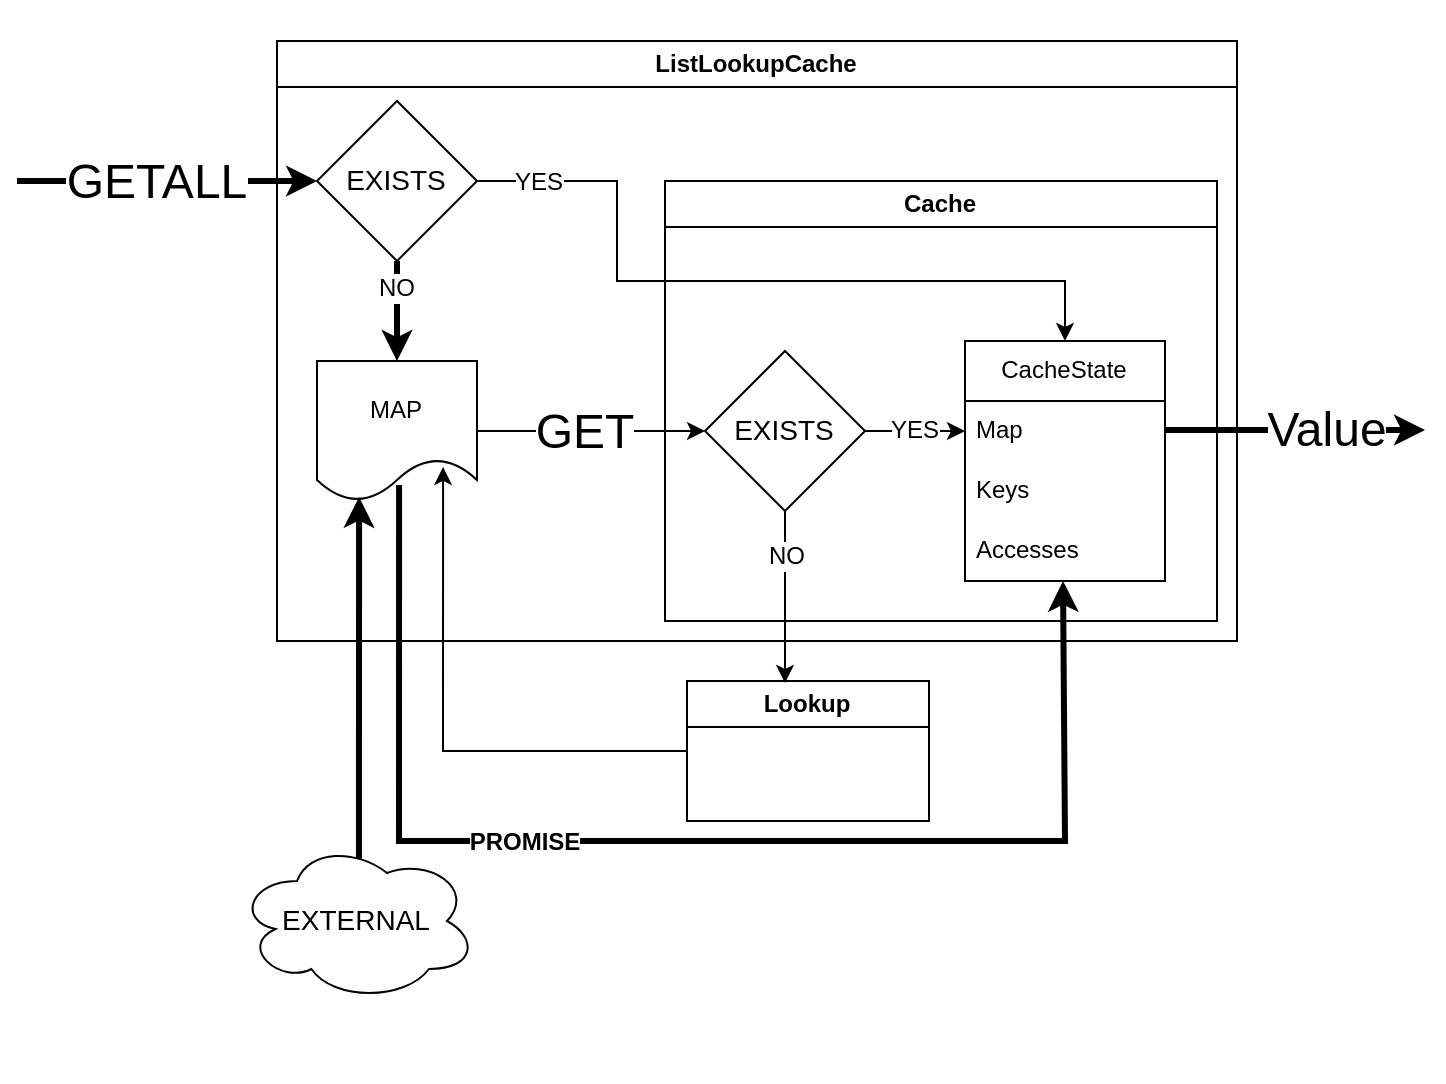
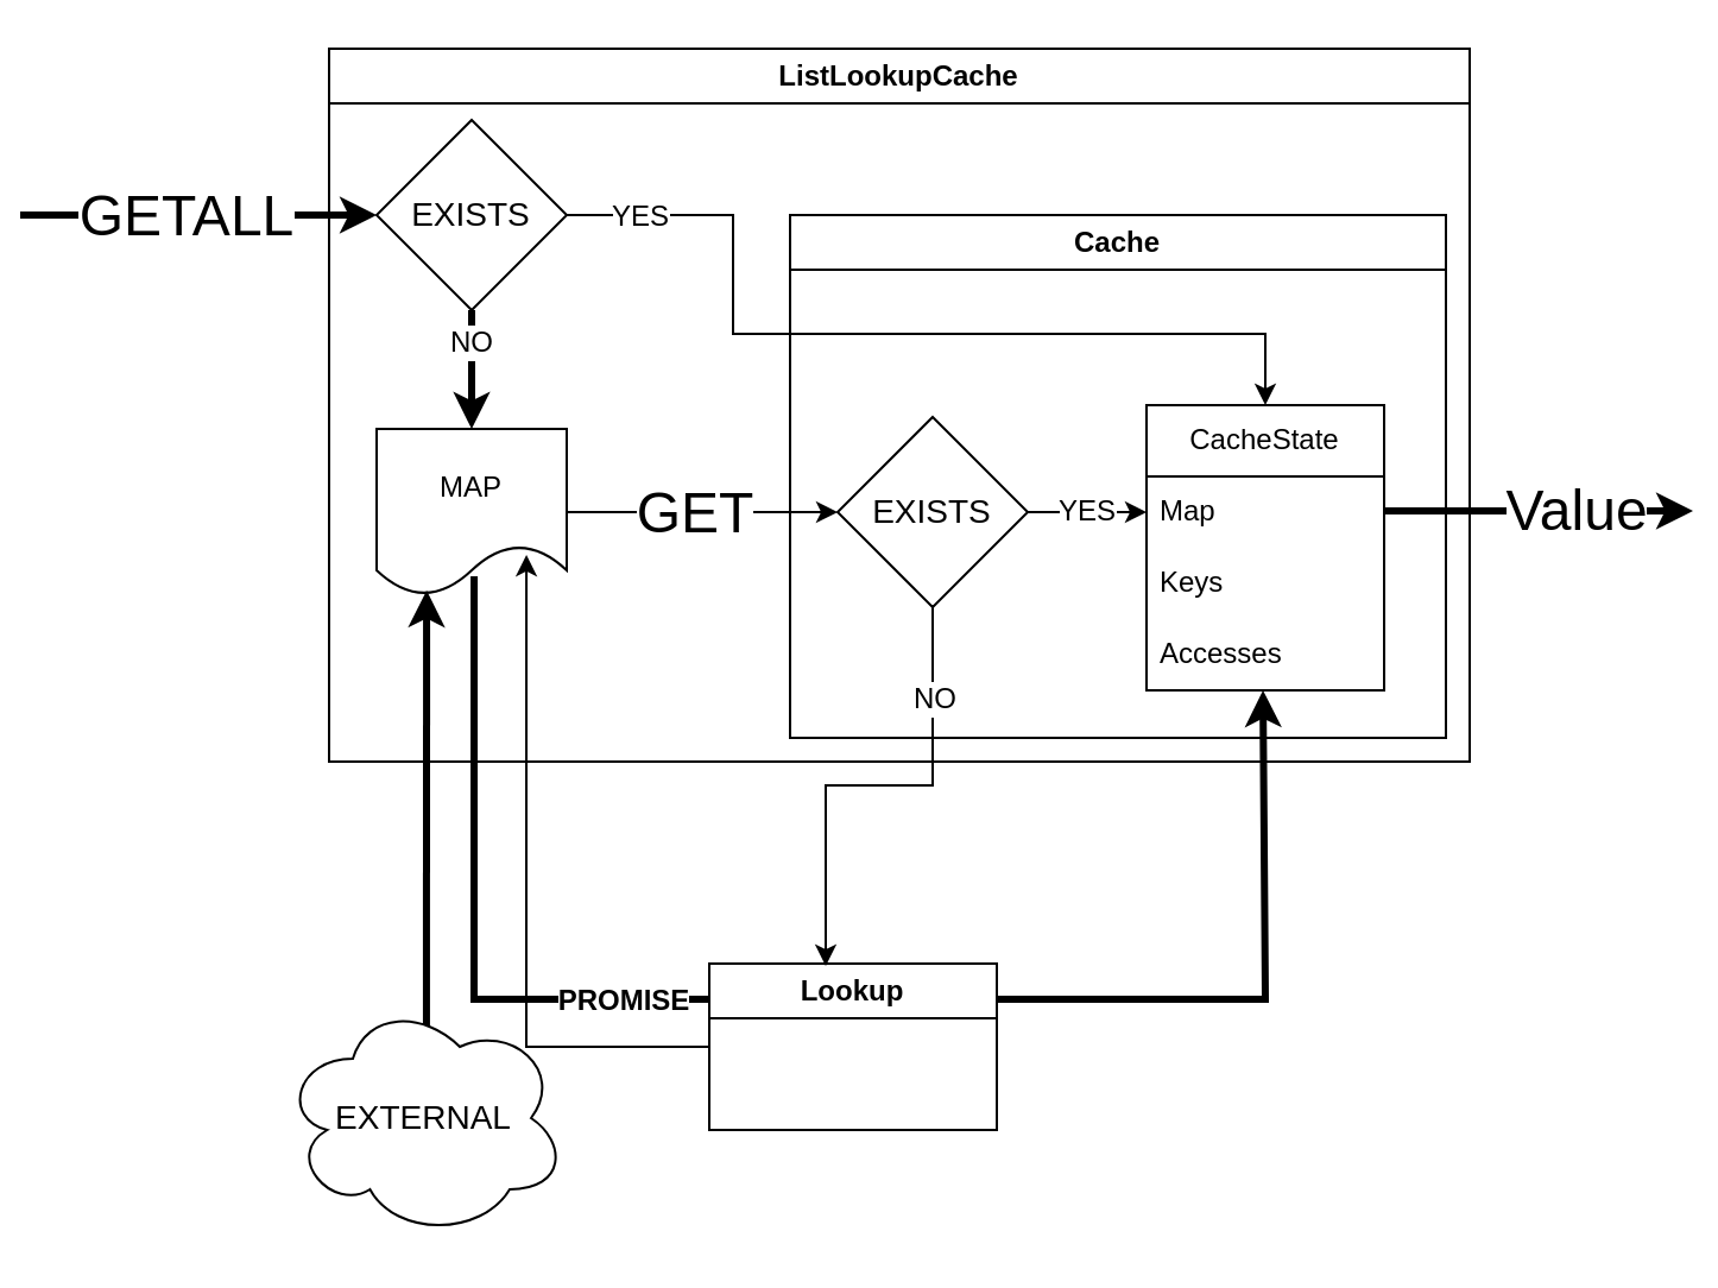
  <mxCell id="0" />
  <mxCell id="1" parent="0" />
  <mxCell id="2" value="ListLookupCache" style="swimlane;whiteSpace=wrap;html=1;" parent="1" vertex="1"><mxGeometry x="40" y="20" width="480" height="300" as="geometry" /></mxCell>
  <mxCell id="3" style="edgeStyle=orthogonalEdgeStyle;rounded=0;orthogonalLoop=1;jettySize=auto;html=1;entryX=0;entryY=0.5;entryDx=0;entryDy=0;strokeWidth=3;" parent="2" target="10" edge="1"><mxGeometry relative="1" as="geometry"><mxPoint x="-130" y="70" as="sourcePoint" /><Array as="points"><mxPoint x="-130" y="70" /></Array></mxGeometry></mxCell>
  <mxCell id="4" value="GETALL" style="edgeLabel;html=1;align=center;verticalAlign=middle;resizable=0;points=[];fontSize=24;" parent="3" vertex="1" connectable="0"><mxGeometry x="0.467" relative="1" as="geometry"><mxPoint x="-40" as="offset" /></mxGeometry></mxCell>
  <mxCell id="5" style="edgeStyle=orthogonalEdgeStyle;rounded=0;orthogonalLoop=1;jettySize=auto;html=1;entryX=0;entryY=0.5;entryDx=0;entryDy=0;exitX=1;exitY=0.5;exitDx=0;exitDy=0;" parent="2" source="11" target="18" edge="1"><mxGeometry relative="1" as="geometry"><mxPoint x="-130" y="280" as="sourcePoint" /><Array as="points" /><mxPoint x="200" y="195" as="targetPoint" /></mxGeometry></mxCell>
  <mxCell id="6" value="GET" style="edgeLabel;html=1;align=center;verticalAlign=middle;resizable=0;points=[];fontSize=24;" parent="5" vertex="1" connectable="0"><mxGeometry x="0.467" relative="1" as="geometry"><mxPoint x="-31" as="offset" /></mxGeometry></mxCell>
  <mxCell id="7" value="NO" style="edgeStyle=orthogonalEdgeStyle;rounded=0;orthogonalLoop=1;jettySize=auto;html=1;exitX=0.5;exitY=1;exitDx=0;exitDy=0;entryX=0.5;entryY=0;entryDx=0;entryDy=0;strokeWidth=3;fontSize=12;" parent="2" source="10" target="11" edge="1"><mxGeometry x="-0.429" relative="1" as="geometry"><mxPoint x="60" y="90" as="sourcePoint" /><mxPoint as="offset" /></mxGeometry></mxCell>
  <mxCell id="8" style="edgeStyle=orthogonalEdgeStyle;rounded=0;orthogonalLoop=1;jettySize=auto;html=1;exitX=1;exitY=0.5;exitDx=0;exitDy=0;entryX=0.5;entryY=0;entryDx=0;entryDy=0;" parent="2" source="10" target="13" edge="1"><mxGeometry relative="1" as="geometry"><Array as="points"><mxPoint x="170" y="70" /><mxPoint x="170" y="120" /><mxPoint x="394" y="120" /></Array></mxGeometry></mxCell>
  <mxCell id="9" value="YES" style="edgeLabel;html=1;align=center;verticalAlign=middle;resizable=0;points=[];fontSize=12;" parent="8" vertex="1" connectable="0"><mxGeometry x="-0.752" relative="1" as="geometry"><mxPoint x="-16" as="offset" /></mxGeometry></mxCell>
  <mxCell id="10" value="EXISTS" style="rhombus;whiteSpace=wrap;html=1;fontSize=14;" parent="2" vertex="1"><mxGeometry x="20" y="30" width="80" height="80" as="geometry" /></mxCell>
  <mxCell id="11" value="MAP" style="shape=document;whiteSpace=wrap;html=1;boundedLbl=1;" parent="2" vertex="1"><mxGeometry x="20" y="160" width="80" height="70" as="geometry" /></mxCell>
  <mxCell id="12" value="Cache" style="swimlane;whiteSpace=wrap;html=1;" parent="2" vertex="1"><mxGeometry x="194" y="70" width="276" height="220" as="geometry" /></mxCell>
  <mxCell id="13" value="CacheState" style="swimlane;fontStyle=0;childLayout=stackLayout;horizontal=1;startSize=30;horizontalStack=0;resizeParent=1;resizeParentMax=0;resizeLast=0;collapsible=1;marginBottom=0;whiteSpace=wrap;html=1;" parent="12" vertex="1"><mxGeometry x="150" y="80" width="100" height="120" as="geometry" /></mxCell>
  <mxCell id="14" value="Map" style="text;strokeColor=none;fillColor=none;align=left;verticalAlign=middle;spacingLeft=4;spacingRight=4;overflow=hidden;points=[[0,0.5],[1,0.5]];portConstraint=eastwest;rotatable=0;whiteSpace=wrap;html=1;" parent="13" vertex="1"><mxGeometry y="30" width="100" height="30" as="geometry" /></mxCell>
  <mxCell id="15" value="Keys" style="text;strokeColor=none;fillColor=none;align=left;verticalAlign=middle;spacingLeft=4;spacingRight=4;overflow=hidden;points=[[0,0.5],[1,0.5]];portConstraint=eastwest;rotatable=0;whiteSpace=wrap;html=1;" parent="13" vertex="1"><mxGeometry y="60" width="100" height="30" as="geometry" /></mxCell>
  <mxCell id="16" value="Accesses" style="text;strokeColor=none;fillColor=none;align=left;verticalAlign=middle;spacingLeft=4;spacingRight=4;overflow=hidden;points=[[0,0.5],[1,0.5]];portConstraint=eastwest;rotatable=0;whiteSpace=wrap;html=1;" parent="13" vertex="1"><mxGeometry y="90" width="100" height="30" as="geometry" /></mxCell>
  <mxCell id="17" value="YES" style="edgeStyle=orthogonalEdgeStyle;rounded=0;orthogonalLoop=1;jettySize=auto;html=1;entryX=0;entryY=0.5;entryDx=0;entryDy=0;fontSize=12;" parent="12" source="18" target="14" edge="1"><mxGeometry relative="1" as="geometry" /></mxCell>
  <mxCell id="18" value="EXISTS" style="rhombus;whiteSpace=wrap;html=1;fontSize=14;" parent="12" vertex="1"><mxGeometry x="20" y="85" width="80" height="80" as="geometry" /></mxCell>
  <mxCell id="19" style="edgeStyle=orthogonalEdgeStyle;rounded=0;orthogonalLoop=1;jettySize=auto;html=1;strokeWidth=3;" edge="1" parent="12"><mxGeometry relative="1" as="geometry"><mxPoint x="250" y="124.5" as="sourcePoint" /><Array as="points"><mxPoint x="310" y="124.5" /></Array><mxPoint x="380" y="124.5" as="targetPoint" /></mxGeometry></mxCell>
  <mxCell id="20" value="Value" style="edgeLabel;html=1;align=center;verticalAlign=middle;resizable=0;points=[];fontSize=24;" vertex="1" connectable="0" parent="19"><mxGeometry x="0.467" relative="1" as="geometry"><mxPoint x="-15" as="offset" /></mxGeometry></mxCell>
  <mxCell id="21" value="" style="edgeStyle=orthogonalEdgeStyle;rounded=0;orthogonalLoop=1;jettySize=auto;html=1;entryX=0.49;entryY=1;entryDx=0;entryDy=0;exitX=0.513;exitY=0.886;exitDx=0;exitDy=0;entryPerimeter=0;exitPerimeter=0;strokeWidth=3;" parent="2" source="11" target="16" edge="1"><mxGeometry relative="1" as="geometry"><mxPoint x="314" y="185" as="sourcePoint" /><mxPoint x="394" y="285" as="targetPoint" /><Array as="points"><mxPoint x="61" y="400" /><mxPoint x="394" y="400" /></Array></mxGeometry></mxCell>
  <mxCell id="22" value="PROMISE" style="edgeLabel;html=1;align=center;verticalAlign=middle;resizable=0;points=[];fontStyle=1;fontSize=12;" parent="21" vertex="1" connectable="0"><mxGeometry x="-0.293" relative="1" as="geometry"><mxPoint x="13" as="offset" /></mxGeometry></mxCell>
  <mxCell id="23" style="edgeStyle=orthogonalEdgeStyle;rounded=0;orthogonalLoop=1;jettySize=auto;html=1;exitX=0;exitY=0.5;exitDx=0;exitDy=0;entryX=0.788;entryY=0.757;entryDx=0;entryDy=0;entryPerimeter=0;" parent="1" source="24" target="11" edge="1"><mxGeometry relative="1" as="geometry" /></mxCell>
- <mxCell id="24" value="Lookup" style="swimlane;whiteSpace=wrap;html=1;" parent="1" vertex="1"><mxGeometry x="245" y="340" width="121" height="70" as="geometry" /></mxCell>
+ <mxCell id="24" value="Lookup" style="swimlane;whiteSpace=wrap;html=1;" parent="1" vertex="1"><mxGeometry x="200" y="405" width="121" height="70" as="geometry" /></mxCell>
  <mxCell id="25" value="" style="edgeStyle=orthogonalEdgeStyle;rounded=0;orthogonalLoop=1;jettySize=auto;html=1;entryX=0.405;entryY=0.014;entryDx=0;entryDy=0;entryPerimeter=0;exitX=0.5;exitY=1;exitDx=0;exitDy=0;" parent="1" source="18" target="24" edge="1"><mxGeometry relative="1" as="geometry"><mxPoint x="294" y="375" as="targetPoint" /><Array as="points" /><mxPoint x="294" y="270" as="sourcePoint" /></mxGeometry></mxCell>
  <mxCell id="26" value="NO" style="edgeLabel;html=1;align=center;verticalAlign=middle;resizable=0;points=[];fontSize=12;" parent="25" vertex="1" connectable="0"><mxGeometry x="-0.719" y="-2" relative="1" as="geometry"><mxPoint x="2" y="10" as="offset" /></mxGeometry></mxCell>
  <mxCell id="27" style="edgeStyle=orthogonalEdgeStyle;rounded=0;orthogonalLoop=1;jettySize=auto;html=1;exitX=0.508;exitY=0.11;exitDx=0;exitDy=0;exitPerimeter=0;entryX=0.263;entryY=0.971;entryDx=0;entryDy=0;entryPerimeter=0;strokeWidth=3;" parent="1" source="28" target="11" edge="1"><mxGeometry relative="1" as="geometry" /></mxCell>
- <mxCell id="28" value="EXTERNAL" style="ellipse;shape=cloud;whiteSpace=wrap;html=1;fontSize=14;" parent="1" vertex="1"><mxGeometry x="20" y="420" width="120" height="80" as="geometry" /></mxCell>
+ <mxCell id="28" value="EXTERNAL" style="ellipse;shape=cloud;whiteSpace=wrap;html=1;fontSize=14;" parent="1" vertex="1"><mxGeometry x="20" y="420" width="120" height="100" as="geometry" /></mxCell>
